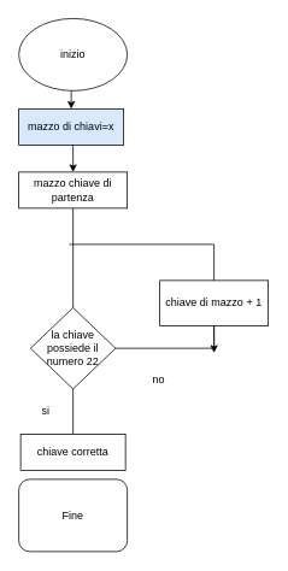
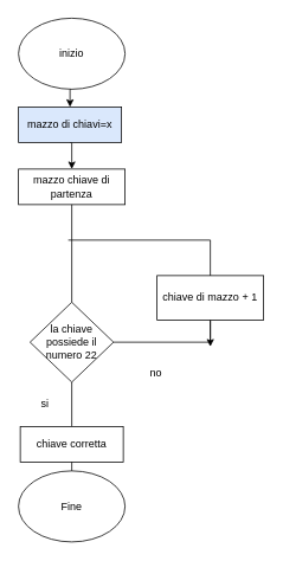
  <mxCell id="0" />
  <mxCell id="1" parent="0" />
  <mxCell id="2" style="edgeStyle=orthogonalEdgeStyle;rounded=0;orthogonalLoop=1;jettySize=auto;html=1;exitX=0.5;exitY=1;exitDx=0;exitDy=0;entryX=0.5;entryY=0;entryDx=0;entryDy=0;" edge="1" parent="1" source="3" target="6"><mxGeometry relative="1" as="geometry" /></mxCell>
  <mxCell id="3" value="inizio" style="ellipse;whiteSpace=wrap;html=1;" vertex="1" parent="1"><mxGeometry x="20" y="20" width="120" height="80" as="geometry" /></mxCell>
- <mxCell id="4" value="Fine" style="whiteSpace=wrap;html=1;rounded=1;" vertex="1" parent="1"><mxGeometry x="20" y="530" width="120" height="80" as="geometry" /></mxCell>
+ <mxCell id="4" value="Fine" style="ellipse;whiteSpace=wrap;html=1;" vertex="1" parent="1"><mxGeometry x="20" y="530" width="120" height="80" as="geometry" /></mxCell>
  <mxCell id="5" style="edgeStyle=orthogonalEdgeStyle;rounded=0;orthogonalLoop=1;jettySize=auto;html=1;exitX=0.5;exitY=1;exitDx=0;exitDy=0;entryX=0.5;entryY=0;entryDx=0;entryDy=0;" edge="1" parent="1" source="6" target="9"><mxGeometry relative="1" as="geometry" /></mxCell>
  <mxCell id="6" value="mazzo di chiavi=x" style="rounded=0;whiteSpace=wrap;html=1;fillColor=#dae8fc;" vertex="1" parent="1"><mxGeometry x="20" y="120" width="116" height="40" as="geometry" /></mxCell>
  <mxCell id="7" value="la chiave possiede il numero 22" style="rhombus;whiteSpace=wrap;html=1;" vertex="1" parent="1"><mxGeometry x="33" y="340" width="94" height="90" as="geometry" /></mxCell>
  <mxCell id="8" value="" style="endArrow=none;html=1;rounded=0;entryX=1;entryY=0.5;entryDx=0;entryDy=0;startArrow=none;" edge="1" parent="1" source="12" target="7"><mxGeometry width="50" height="50" relative="1" as="geometry"><mxPoint x="236" y="260" as="sourcePoint" /><mxPoint x="106" y="350" as="targetPoint" /><Array as="points"><mxPoint x="236" y="385" /></Array></mxGeometry></mxCell>
  <mxCell id="9" value="mazzo chiave di partenza" style="rounded=0;whiteSpace=wrap;html=1;" vertex="1" parent="1"><mxGeometry x="20" y="190" width="120" height="40" as="geometry" /></mxCell>
  <mxCell id="10" value="" style="endArrow=none;html=1;rounded=0;" edge="1" parent="1"><mxGeometry width="50" height="50" relative="1" as="geometry"><mxPoint x="76" y="270" as="sourcePoint" /><mxPoint x="236" y="270" as="targetPoint" /></mxGeometry></mxCell>
  <mxCell id="11" style="edgeStyle=orthogonalEdgeStyle;rounded=0;orthogonalLoop=1;jettySize=auto;html=1;" edge="1" parent="1" source="12"><mxGeometry relative="1" as="geometry"><mxPoint x="236" y="390" as="targetPoint" /></mxGeometry></mxCell>
  <mxCell id="12" value="chiave di mazzo + 1" style="rounded=0;whiteSpace=wrap;html=1;" vertex="1" parent="1"><mxGeometry x="176" y="310" width="120" height="50" as="geometry" /></mxCell>
  <mxCell id="13" value="" style="endArrow=none;html=1;rounded=0;entryX=0.5;entryY=0;entryDx=0;entryDy=0;" edge="1" parent="1" target="12"><mxGeometry width="50" height="50" relative="1" as="geometry"><mxPoint x="236" y="270" as="sourcePoint" /><mxPoint x="120" y="380" as="targetPoint" /><Array as="points" /></mxGeometry></mxCell>
  <mxCell id="14" value="" style="endArrow=none;html=1;rounded=0;entryX=0.5;entryY=1;entryDx=0;entryDy=0;exitX=0.5;exitY=0;exitDx=0;exitDy=0;startArrow=none;" edge="1" parent="1" source="19" target="7"><mxGeometry width="50" height="50" relative="1" as="geometry"><mxPoint x="56" y="390" as="sourcePoint" /><mxPoint x="106" y="340" as="targetPoint" /></mxGeometry></mxCell>
  <mxCell id="15" value="no" style="text;html=1;strokeColor=none;fillColor=none;align=center;verticalAlign=middle;whiteSpace=wrap;rounded=0;" vertex="1" parent="1"><mxGeometry x="145" y="405" width="60" height="30" as="geometry" /></mxCell>
  <mxCell id="16" style="edgeStyle=orthogonalEdgeStyle;rounded=0;orthogonalLoop=1;jettySize=auto;html=1;exitX=0.5;exitY=1;exitDx=0;exitDy=0;" edge="1" parent="1" source="15" target="15"><mxGeometry relative="1" as="geometry" /></mxCell>
  <mxCell id="17" value="si" style="text;html=1;strokeColor=none;fillColor=none;align=center;verticalAlign=middle;whiteSpace=wrap;rounded=0;" vertex="1" parent="1"><mxGeometry x="20" y="440" width="60" height="30" as="geometry" /></mxCell>
  <mxCell id="18" value="" style="endArrow=none;html=1;rounded=0;entryX=0.5;entryY=1;entryDx=0;entryDy=0;exitX=0.5;exitY=0;exitDx=0;exitDy=0;" edge="1" parent="1" source="7" target="9"><mxGeometry width="50" height="50" relative="1" as="geometry"><mxPoint x="80" y="280" as="sourcePoint" /><mxPoint x="106" y="340" as="targetPoint" /></mxGeometry></mxCell>
  <mxCell id="19" value="chiave corretta" style="rounded=0;whiteSpace=wrap;html=1;" vertex="1" parent="1"><mxGeometry x="22" y="480" width="116" height="40" as="geometry" /></mxCell>
+ <mxCell id="20" value="" style="endArrow=none;html=1;rounded=0;entryX=0.5;entryY=1;entryDx=0;entryDy=0;exitX=0.5;exitY=0;exitDx=0;exitDy=0;" edge="1" parent="1" source="4" target="19"><mxGeometry width="50" height="50" relative="1" as="geometry"><mxPoint x="80" y="530" as="sourcePoint" /><mxPoint x="80" y="430" as="targetPoint" /></mxGeometry></mxCell>
